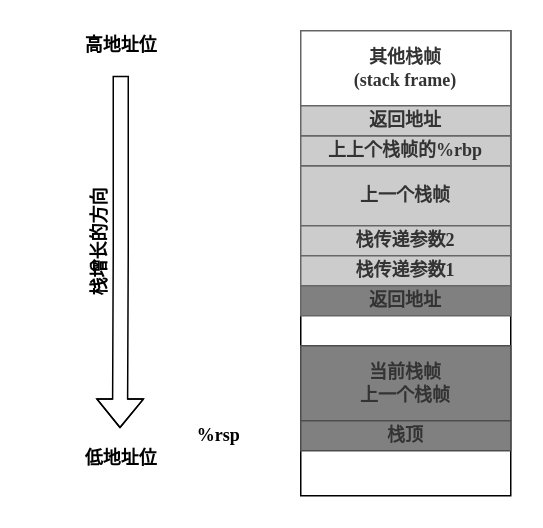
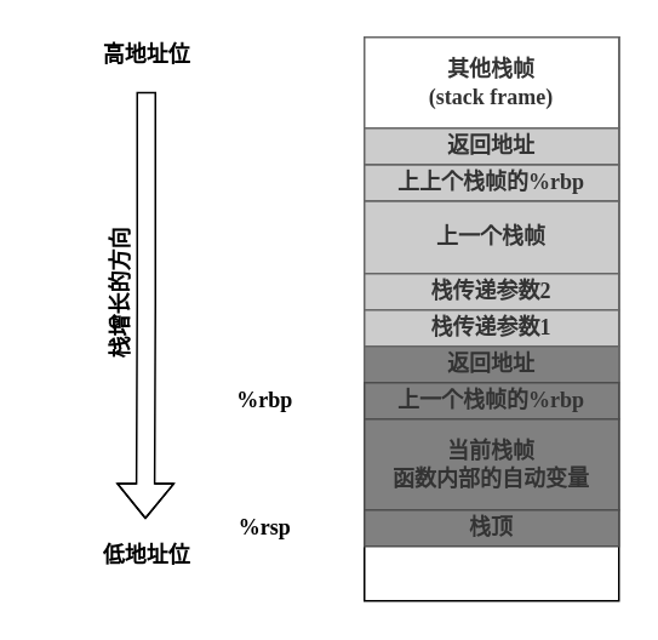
  <mxCell id="0" />
  <mxCell id="1" parent="0" />
  <mxCell id="2" value="" style="rounded=0;whiteSpace=wrap;html=1;shadow=0;fontStyle=1" parent="1" vertex="1"><mxGeometry x="200" y="20" width="140" height="310" as="geometry" /></mxCell>
  <mxCell id="3" value="高地址位" style="text;html=1;align=center;verticalAlign=middle;resizable=0;points=[];autosize=1;strokeColor=none;fillColor=none;fontStyle=1" parent="1" vertex="1"><mxGeometry x="50" y="20" width="60" height="20" as="geometry" /></mxCell>
  <mxCell id="4" value="低地址位" style="text;html=1;align=center;verticalAlign=middle;resizable=0;points=[];autosize=1;strokeColor=none;fillColor=none;fontStyle=1" parent="1" vertex="1"><mxGeometry x="50" y="295" width="60" height="20" as="geometry" /></mxCell>
  <mxCell id="5" value="" style="shape=flexArrow;endArrow=classic;html=1;rounded=0;edgeStyle=orthogonalEdgeStyle;" parent="1" edge="1"><mxGeometry width="50" height="50" relative="1" as="geometry"><mxPoint x="80" y="50" as="sourcePoint" /><mxPoint x="79.5" y="285" as="targetPoint" /><Array as="points"><mxPoint x="80" y="167" /></Array></mxGeometry></mxCell>
  <mxCell id="6" value="栈增长的方向" style="text;align=center;verticalAlign=middle;resizable=0;points=[];autosize=1;strokeColor=none;fillColor=none;fontStyle=1;rotation=-90;horizontal=1;" parent="1" vertex="1"><mxGeometry x="20" y="150" width="90" height="20" as="geometry" /></mxCell>
  <mxCell id="7" value="其他栈帧&lt;br&gt;(stack frame)" style="rounded=0;whiteSpace=wrap;html=1;shadow=0;fontFamily=Verdana;fillColor=#FFFFFF;strokeColor=#666666;fontColor=#333333;fontStyle=1" parent="1" vertex="1"><mxGeometry x="200" y="20" width="140" height="50" as="geometry" /></mxCell>
  <mxCell id="8" value="上一个栈帧" style="rounded=0;whiteSpace=wrap;html=1;shadow=0;fontFamily=Verdana;fillColor=#CCCCCC;strokeColor=#666666;fontColor=#333333;fontStyle=1" parent="1" vertex="1"><mxGeometry x="200" y="110" width="140" height="40" as="geometry" /></mxCell>
  <mxCell id="9" value="栈传递参数2" style="rounded=0;whiteSpace=wrap;html=1;shadow=0;fontFamily=Verdana;fillColor=#CCCCCC;strokeColor=#666666;fontColor=#333333;fontStyle=1" parent="1" vertex="1"><mxGeometry x="200" y="150" width="140" height="20" as="geometry" /></mxCell>
  <mxCell id="10" value="栈传递参数1" style="rounded=0;whiteSpace=wrap;html=1;shadow=0;fontFamily=Verdana;fillColor=#CCCCCC;strokeColor=#666666;fontColor=#333333;fontStyle=1" parent="1" vertex="1"><mxGeometry x="200" y="170" width="140" height="20" as="geometry" /></mxCell>
  <mxCell id="11" value="返回地址" style="rounded=0;whiteSpace=wrap;html=1;shadow=0;fontFamily=Verdana;fillColor=#808080;strokeColor=#666666;fontColor=#333333;fontStyle=1" parent="1" vertex="1"><mxGeometry x="200" y="190" width="140" height="20" as="geometry" /></mxCell>
- <mxCell id="13" value="当前栈帧&lt;br&gt;上一个栈帧" style="rounded=0;whiteSpace=wrap;html=1;shadow=0;fontFamily=Verdana;fillColor=#808080;strokeColor=#4D4D4D;fontColor=#333333;fontStyle=1" parent="1" vertex="1"><mxGeometry x="200" y="230" width="140" height="50" as="geometry" /></mxCell>
+ <mxCell id="12" value="上一个栈帧的%rbp" style="rounded=0;whiteSpace=wrap;html=1;shadow=0;fontFamily=Verdana;fillColor=#808080;strokeColor=#4D4D4D;fontColor=#333333;fontStyle=1" parent="1" vertex="1"><mxGeometry x="200" y="210" width="140" height="20" as="geometry" /></mxCell>
+ <mxCell id="13" value="当前栈帧&lt;br&gt;函数内部的自动变量" style="rounded=0;whiteSpace=wrap;html=1;shadow=0;fontFamily=Verdana;fillColor=#808080;strokeColor=#4D4D4D;fontColor=#333333;fontStyle=1" parent="1" vertex="1"><mxGeometry x="200" y="230" width="140" height="50" as="geometry" /></mxCell>
  <mxCell id="14" value="栈顶" style="rounded=0;whiteSpace=wrap;html=1;shadow=0;fontFamily=Verdana;fillColor=#808080;strokeColor=#4D4D4D;fontColor=#333333;fontStyle=1" parent="1" vertex="1"><mxGeometry x="200" y="280" width="140" height="20" as="geometry" /></mxCell>
+ <mxCell id="15" value="%rbp" style="text;html=1;align=center;verticalAlign=middle;resizable=0;points=[];autosize=1;strokeColor=none;fillColor=none;fontFamily=Verdana;fontColor=#000000;fontStyle=1" parent="1" vertex="1"><mxGeometry x="120" y="210" width="50" height="20" as="geometry" /></mxCell>
  <mxCell id="16" value="%rsp" style="text;html=1;align=center;verticalAlign=middle;resizable=0;points=[];autosize=1;strokeColor=none;fillColor=none;fontFamily=Verdana;fontColor=#000000;fontStyle=1" parent="1" vertex="1"><mxGeometry x="120" y="280" width="50" height="20" as="geometry" /></mxCell>
  <mxCell id="17" value="上上个栈帧的%rbp" style="rounded=0;whiteSpace=wrap;html=1;shadow=0;fontFamily=Verdana;fillColor=#CCCCCC;strokeColor=#666666;fontColor=#333333;fontStyle=1" parent="1" vertex="1"><mxGeometry x="200" y="90" width="140" height="20" as="geometry" /></mxCell>
  <mxCell id="18" value="返回地址" style="rounded=0;whiteSpace=wrap;html=1;shadow=0;fontFamily=Verdana;fillColor=#CCCCCC;strokeColor=#666666;fontColor=#333333;fontStyle=1" parent="1" vertex="1"><mxGeometry x="200" y="70" width="140" height="20" as="geometry" /></mxCell>
